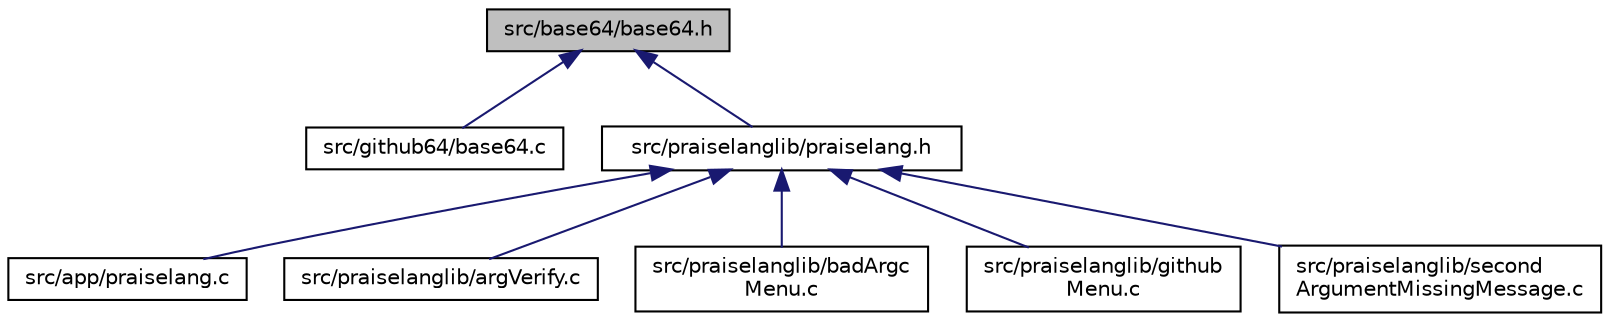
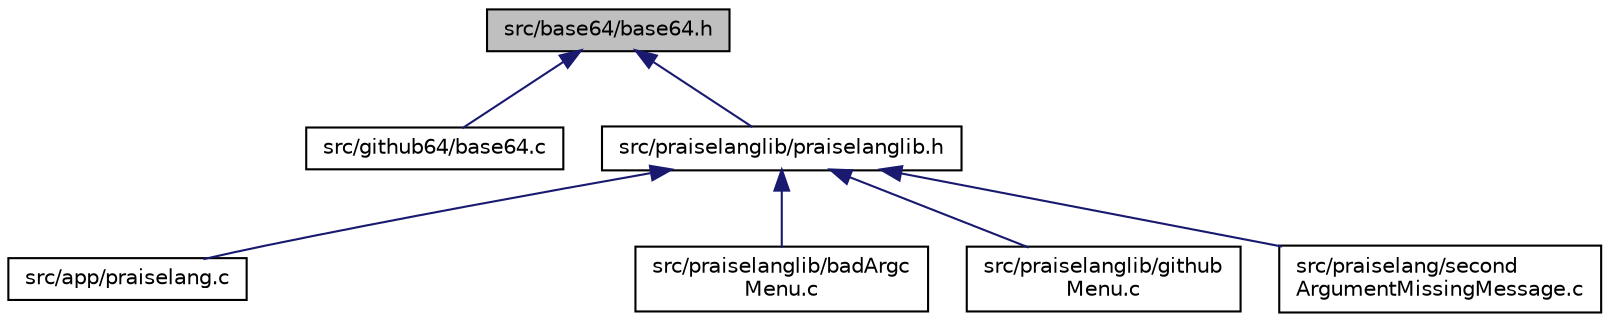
  digraph {
    node [color=black fillcolor=white fontname=Helvetica fontsize=10 shape=record style=filled]
    edge [color=midnightblue dir=back fontname=Helvetica fontsize=10 labelfontname=Helvetica labelfontsize=10 style=solid]
    n1 [fillcolor=grey75 fontcolor=black height=0.2 label="src/base64/base64.h" width=0.4]
    n2 [height=0.2 label="src/github64/base64.c" width=0.4]
-   n3 [height=0.2 label="src/praiselanglib/praiselang.h" width=0.4]
+   n3 [height=0.2 label="src/praiselanglib/praiselanglib.h" width=0.4]
    n4 [height=0.2 label="src/app/praiselang.c" width=0.4]
-   n5 [height=0.2 label="src/praiselanglib/argVerify.c" width=0.4]
    n6 [height=0.2 label="src/praiselanglib/badArgc\lMenu.c" width=0.4]
    n7 [height=0.2 label="src/praiselanglib/github\lMenu.c" width=0.4]
-   n8 [height=0.2 label="src/praiselanglib/second\lArgumentMissingMessage.c" width=0.4]
+   n8 [height=0.2 label="src/praiselang/second\lArgumentMissingMessage.c" width=0.4]
    n1 -> n2
    n1 -> n3
    n3 -> n4
-   n3 -> n5
    n3 -> n6
    n3 -> n7
    n3 -> n8
  }
